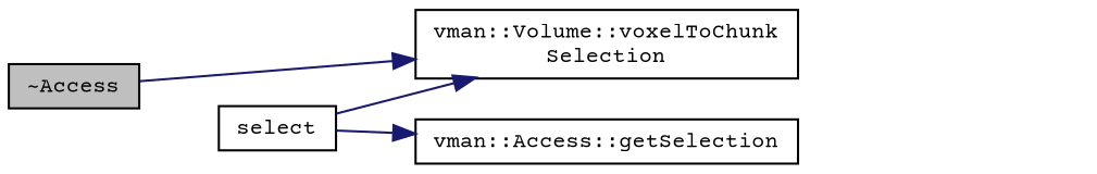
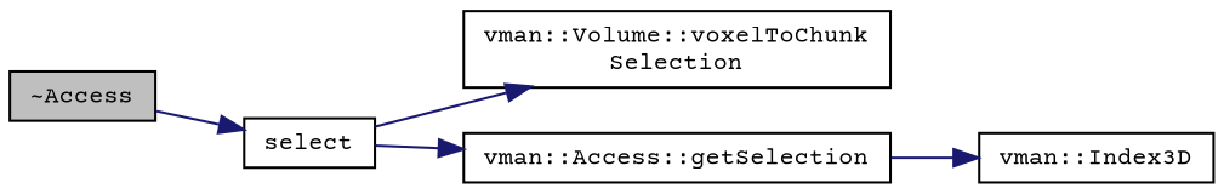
  digraph {
    fontname="Courier Prime"
    rankdir=LR
    node [color=black fontname="Courier Prime" fontsize=10 shape=record]
    edge [color=midnightblue fontname="Courier Prime" fontsize=10 labelfontname=Helvetica labelfontsize=10 style=solid]
    n1 [fillcolor=grey75 fontcolor=black height=0.2 label="~Access" style=filled width=0.4]
    n2 [height=0.2 label=select width=0.4]
    n3 [height=0.2 label="vman::Volume::voxelToChunk\lSelection" width=0.4]
    n4 [height=0.2 label="vman::Access::getSelection" width=0.4]
-   n1 -> n3
+   n5 [height=0.2 label="vman::Index3D" width=0.4]
+   n1 -> n2
    n2 -> n3
    n2 -> n4
+   n4 -> n5
  }
